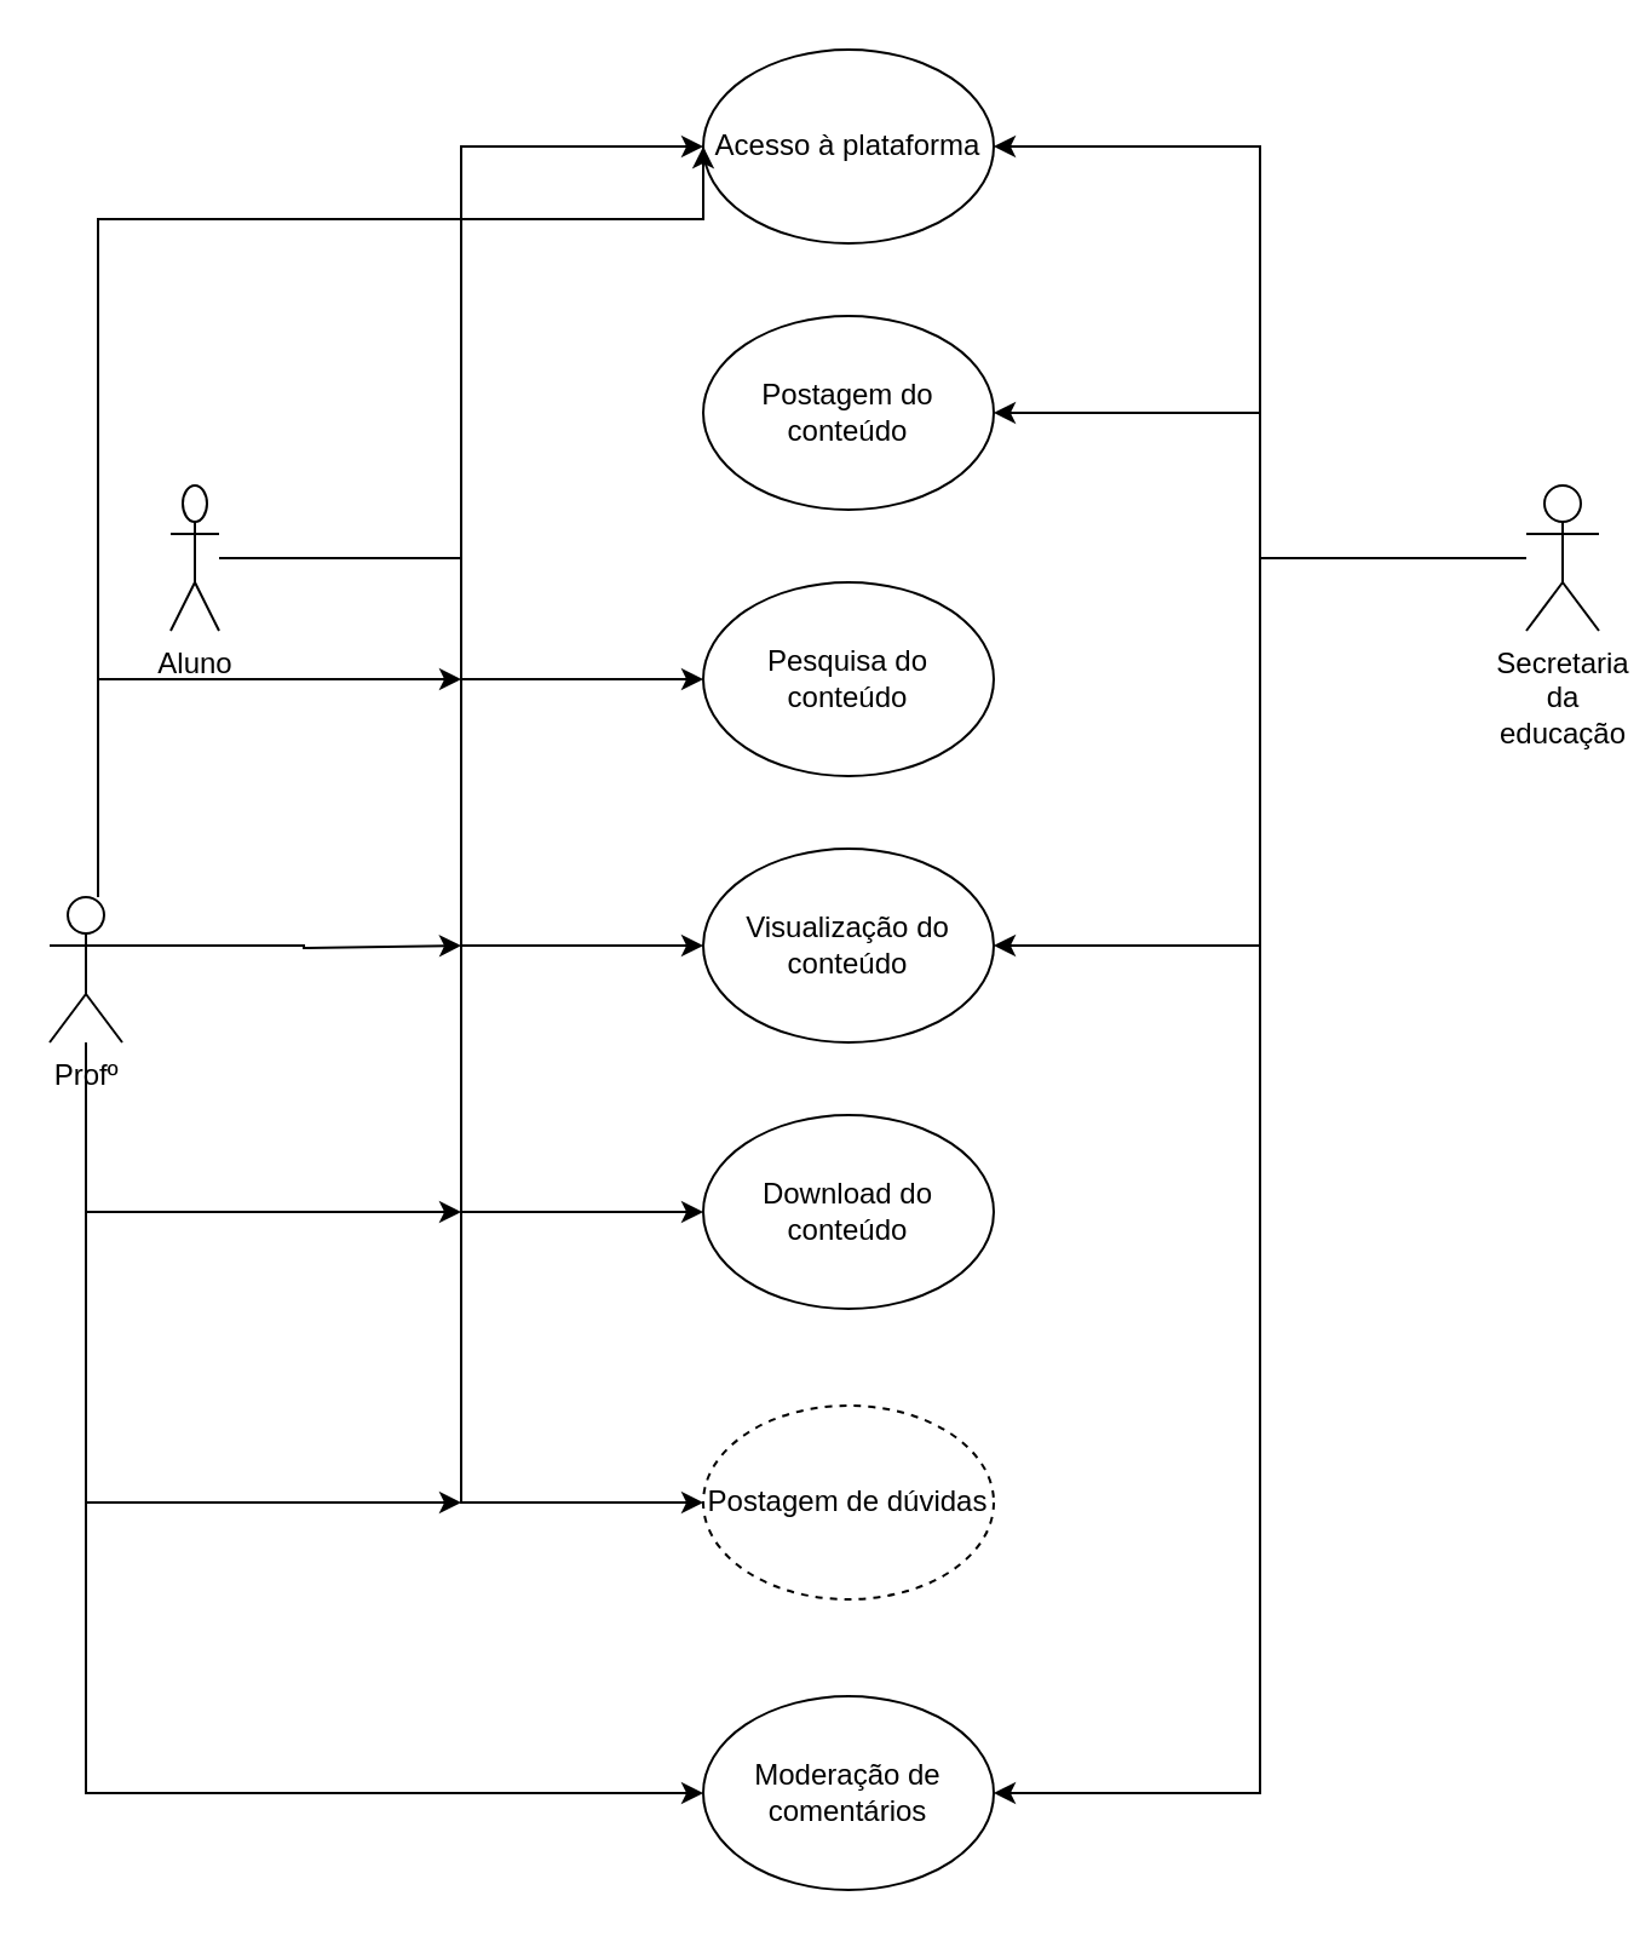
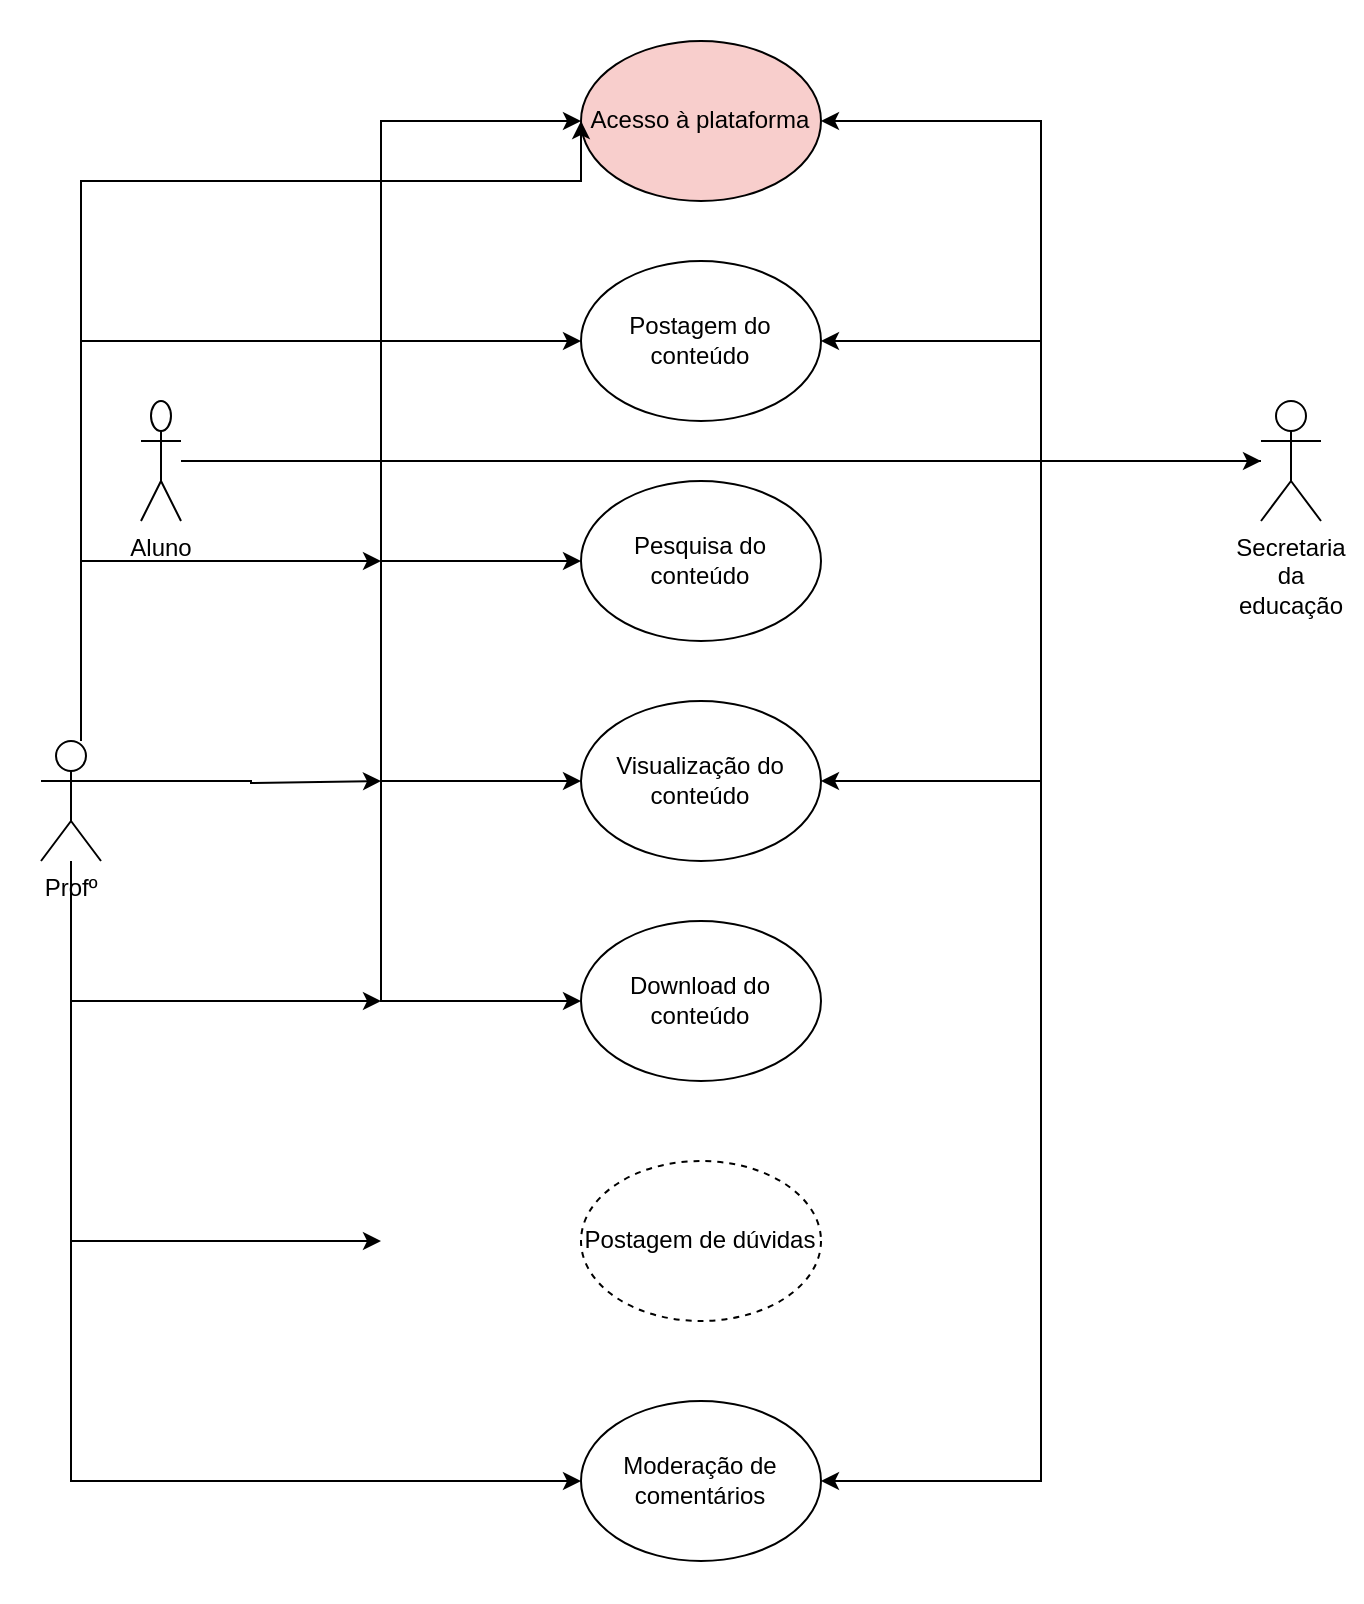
  <mxCell id="0" />
  <mxCell id="1" parent="0" />
  <mxCell id="2" style="edgeStyle=orthogonalEdgeStyle;rounded=0;orthogonalLoop=1;jettySize=auto;html=1;entryX=0;entryY=0.5;entryDx=0;entryDy=0;" edge="1" parent="1" source="7" target="8"><mxGeometry relative="1" as="geometry" /></mxCell>
  <mxCell id="3" style="edgeStyle=orthogonalEdgeStyle;rounded=0;orthogonalLoop=1;jettySize=auto;html=1;entryX=0;entryY=0.5;entryDx=0;entryDy=0;" edge="1" parent="1" source="7" target="15"><mxGeometry relative="1" as="geometry" /></mxCell>
  <mxCell id="4" style="edgeStyle=orthogonalEdgeStyle;rounded=0;orthogonalLoop=1;jettySize=auto;html=1;entryX=0;entryY=0.5;entryDx=0;entryDy=0;" edge="1" parent="1" source="7" target="16"><mxGeometry relative="1" as="geometry" /></mxCell>
  <mxCell id="5" style="edgeStyle=orthogonalEdgeStyle;rounded=0;orthogonalLoop=1;jettySize=auto;html=1;entryX=0;entryY=0.5;entryDx=0;entryDy=0;" edge="1" parent="1" source="7" target="17"><mxGeometry relative="1" as="geometry" /></mxCell>
- <mxCell id="6" style="edgeStyle=orthogonalEdgeStyle;rounded=0;orthogonalLoop=1;jettySize=auto;html=1;entryX=0;entryY=0.5;entryDx=0;entryDy=0;" edge="1" parent="1" source="7" target="18"><mxGeometry relative="1" as="geometry" /></mxCell>
+ <mxCell id="6" style="edgeStyle=orthogonalEdgeStyle;rounded=0;orthogonalLoop=1;jettySize=auto;html=1;" edge="1" parent="1" source="7" target="13"><mxGeometry relative="1" as="geometry" /></mxCell>
  <mxCell id="7" value="&lt;font style=&quot;vertical-align: inherit;&quot;&gt;&lt;font style=&quot;vertical-align: inherit;&quot;&gt;&lt;font style=&quot;vertical-align: inherit;&quot;&gt;&lt;font style=&quot;vertical-align: inherit;&quot;&gt;Aluno&lt;/font&gt;&lt;/font&gt;&lt;br&gt;&lt;/font&gt;&lt;/font&gt;" style="shape=umlActor;verticalLabelPosition=bottom;verticalAlign=top;html=1;outlineConnect=0;" vertex="1" parent="1"><mxGeometry x="70" y="200" width="20" height="60" as="geometry" /></mxCell>
  <mxCell id="8" value="&lt;font style=&quot;vertical-align: inherit;&quot;&gt;&lt;font style=&quot;vertical-align: inherit;&quot;&gt;&lt;font style=&quot;vertical-align: inherit;&quot;&gt;&lt;font style=&quot;vertical-align: inherit;&quot;&gt;&lt;font style=&quot;vertical-align: inherit;&quot;&gt;&lt;font style=&quot;vertical-align: inherit;&quot;&gt;&lt;font style=&quot;vertical-align: inherit;&quot;&gt;&lt;font style=&quot;vertical-align: inherit;&quot;&gt;Visualização do conteúdo&lt;/font&gt;&lt;/font&gt;&lt;/font&gt;&lt;/font&gt;&lt;/font&gt;&lt;/font&gt;&lt;br&gt;&lt;/font&gt;&lt;/font&gt;" style="ellipse;whiteSpace=wrap;html=1;" vertex="1" parent="1"><mxGeometry x="290" y="350" width="120" height="80" as="geometry" /></mxCell>
  <mxCell id="9" style="edgeStyle=orthogonalEdgeStyle;rounded=0;orthogonalLoop=1;jettySize=auto;html=1;entryX=1;entryY=0.5;entryDx=0;entryDy=0;" edge="1" parent="1" source="13" target="8"><mxGeometry relative="1" as="geometry"><mxPoint x="420" y="240" as="targetPoint" /></mxGeometry></mxCell>
  <mxCell id="10" style="edgeStyle=orthogonalEdgeStyle;rounded=0;orthogonalLoop=1;jettySize=auto;html=1;entryX=1;entryY=0.5;entryDx=0;entryDy=0;" edge="1" parent="1" source="13" target="15"><mxGeometry relative="1" as="geometry" /></mxCell>
  <mxCell id="11" style="edgeStyle=orthogonalEdgeStyle;rounded=0;orthogonalLoop=1;jettySize=auto;html=1;entryX=1;entryY=0.5;entryDx=0;entryDy=0;" edge="1" parent="1" source="13" target="14"><mxGeometry relative="1" as="geometry" /></mxCell>
  <mxCell id="12" style="edgeStyle=orthogonalEdgeStyle;rounded=0;orthogonalLoop=1;jettySize=auto;html=1;entryX=1;entryY=0.5;entryDx=0;entryDy=0;" edge="1" parent="1" source="13" target="27"><mxGeometry relative="1" as="geometry" /></mxCell>
  <mxCell id="13" value="&lt;font style=&quot;vertical-align: inherit;&quot;&gt;&lt;font style=&quot;vertical-align: inherit;&quot;&gt;Secretaria&lt;br&gt;da&lt;br&gt;educação&lt;br&gt;&lt;/font&gt;&lt;/font&gt;" style="shape=umlActor;verticalLabelPosition=bottom;verticalAlign=top;html=1;outlineConnect=0;" vertex="1" parent="1"><mxGeometry x="630" y="200" width="30" height="60" as="geometry" /></mxCell>
  <mxCell id="14" value="&lt;font style=&quot;vertical-align: inherit;&quot;&gt;&lt;font style=&quot;vertical-align: inherit;&quot;&gt;Postagem do conteúdo&lt;/font&gt;&lt;/font&gt;" style="ellipse;whiteSpace=wrap;html=1;" vertex="1" parent="1"><mxGeometry x="290" y="130" width="120" height="80" as="geometry" /></mxCell>
- <mxCell id="15" value="&lt;font style=&quot;vertical-align: inherit;&quot;&gt;&lt;font style=&quot;vertical-align: inherit;&quot;&gt;Acesso à plataforma&lt;/font&gt;&lt;/font&gt;" style="ellipse;whiteSpace=wrap;html=1;" vertex="1" parent="1"><mxGeometry x="290" y="20" width="120" height="80" as="geometry" /></mxCell>
+ <mxCell id="15" value="&lt;font style=&quot;vertical-align: inherit;&quot;&gt;&lt;font style=&quot;vertical-align: inherit;&quot;&gt;Acesso à plataforma&lt;/font&gt;&lt;/font&gt;" style="ellipse;whiteSpace=wrap;html=1;fillColor=#f8cecc;" vertex="1" parent="1"><mxGeometry x="290" y="20" width="120" height="80" as="geometry" /></mxCell>
  <mxCell id="16" value="&lt;font style=&quot;vertical-align: inherit;&quot;&gt;&lt;font style=&quot;vertical-align: inherit;&quot;&gt;Download do conteúdo&lt;/font&gt;&lt;/font&gt;" style="ellipse;whiteSpace=wrap;html=1;" vertex="1" parent="1"><mxGeometry x="290" y="460" width="120" height="80" as="geometry" /></mxCell>
  <mxCell id="17" value="&lt;font style=&quot;vertical-align: inherit;&quot;&gt;&lt;font style=&quot;vertical-align: inherit;&quot;&gt;Pesquisa do conteúdo&lt;/font&gt;&lt;/font&gt;" style="ellipse;whiteSpace=wrap;html=1;" vertex="1" parent="1"><mxGeometry x="290" y="240" width="120" height="80" as="geometry" /></mxCell>
  <mxCell id="18" value="&lt;font style=&quot;vertical-align: inherit;&quot;&gt;&lt;font style=&quot;vertical-align: inherit;&quot;&gt;Postagem de dúvidas&lt;/font&gt;&lt;/font&gt;" style="ellipse;whiteSpace=wrap;html=1;dashed=1;" vertex="1" parent="1"><mxGeometry x="290" y="580" width="120" height="80" as="geometry" /></mxCell>
  <mxCell id="19" style="edgeStyle=orthogonalEdgeStyle;rounded=0;orthogonalLoop=1;jettySize=auto;html=1;entryX=0;entryY=0.5;entryDx=0;entryDy=0;" edge="1" parent="1" source="26" target="15"><mxGeometry relative="1" as="geometry"><Array as="points"><mxPoint x="40" y="90" /><mxPoint x="290" y="90" /></Array></mxGeometry></mxCell>
+ <mxCell id="20" style="edgeStyle=orthogonalEdgeStyle;rounded=0;orthogonalLoop=1;jettySize=auto;html=1;entryX=0;entryY=0.5;entryDx=0;entryDy=0;" edge="1" parent="1" source="26" target="14"><mxGeometry relative="1" as="geometry"><Array as="points"><mxPoint x="40" y="170" /></Array></mxGeometry></mxCell>
  <mxCell id="21" style="edgeStyle=orthogonalEdgeStyle;rounded=0;orthogonalLoop=1;jettySize=auto;html=1;entryX=0;entryY=0.5;entryDx=0;entryDy=0;" edge="1" parent="1" source="26" target="27"><mxGeometry relative="1" as="geometry"><Array as="points"><mxPoint x="35" y="740" /></Array></mxGeometry></mxCell>
  <mxCell id="22" style="edgeStyle=orthogonalEdgeStyle;rounded=0;orthogonalLoop=1;jettySize=auto;html=1;" edge="1" parent="1" source="26"><mxGeometry relative="1" as="geometry"><mxPoint x="190" y="280" as="targetPoint" /><Array as="points"><mxPoint x="40" y="280" /></Array></mxGeometry></mxCell>
  <mxCell id="23" style="edgeStyle=orthogonalEdgeStyle;rounded=0;orthogonalLoop=1;jettySize=auto;html=1;" edge="1" parent="1" source="26"><mxGeometry relative="1" as="geometry"><mxPoint x="190" y="390" as="targetPoint" /><Array as="points"><mxPoint x="125" y="390" /><mxPoint x="125" y="391" /></Array></mxGeometry></mxCell>
  <mxCell id="24" style="edgeStyle=orthogonalEdgeStyle;rounded=0;orthogonalLoop=1;jettySize=auto;html=1;" edge="1" parent="1" source="26"><mxGeometry relative="1" as="geometry"><mxPoint x="190" y="500" as="targetPoint" /><Array as="points"><mxPoint x="35" y="500" /></Array></mxGeometry></mxCell>
  <mxCell id="25" style="edgeStyle=orthogonalEdgeStyle;rounded=0;orthogonalLoop=1;jettySize=auto;html=1;" edge="1" parent="1" source="26"><mxGeometry relative="1" as="geometry"><mxPoint x="190" y="620" as="targetPoint" /><Array as="points"><mxPoint x="35" y="620" /></Array></mxGeometry></mxCell>
  <mxCell id="26" value="&lt;font style=&quot;vertical-align: inherit;&quot;&gt;&lt;font style=&quot;vertical-align: inherit;&quot;&gt;Profº&lt;/font&gt;&lt;/font&gt;" style="shape=umlActor;verticalLabelPosition=bottom;verticalAlign=top;html=1;outlineConnect=0;" vertex="1" parent="1"><mxGeometry x="20" y="370" width="30" height="60" as="geometry" /></mxCell>
  <mxCell id="27" value="&lt;font style=&quot;vertical-align: inherit;&quot;&gt;&lt;font style=&quot;vertical-align: inherit;&quot;&gt;&lt;font style=&quot;vertical-align: inherit;&quot;&gt;&lt;font style=&quot;vertical-align: inherit;&quot;&gt;Moderação de comentários&lt;/font&gt;&lt;/font&gt;&lt;/font&gt;&lt;/font&gt;" style="ellipse;whiteSpace=wrap;html=1;" vertex="1" parent="1"><mxGeometry x="290" y="700" width="120" height="80" as="geometry" /></mxCell>
